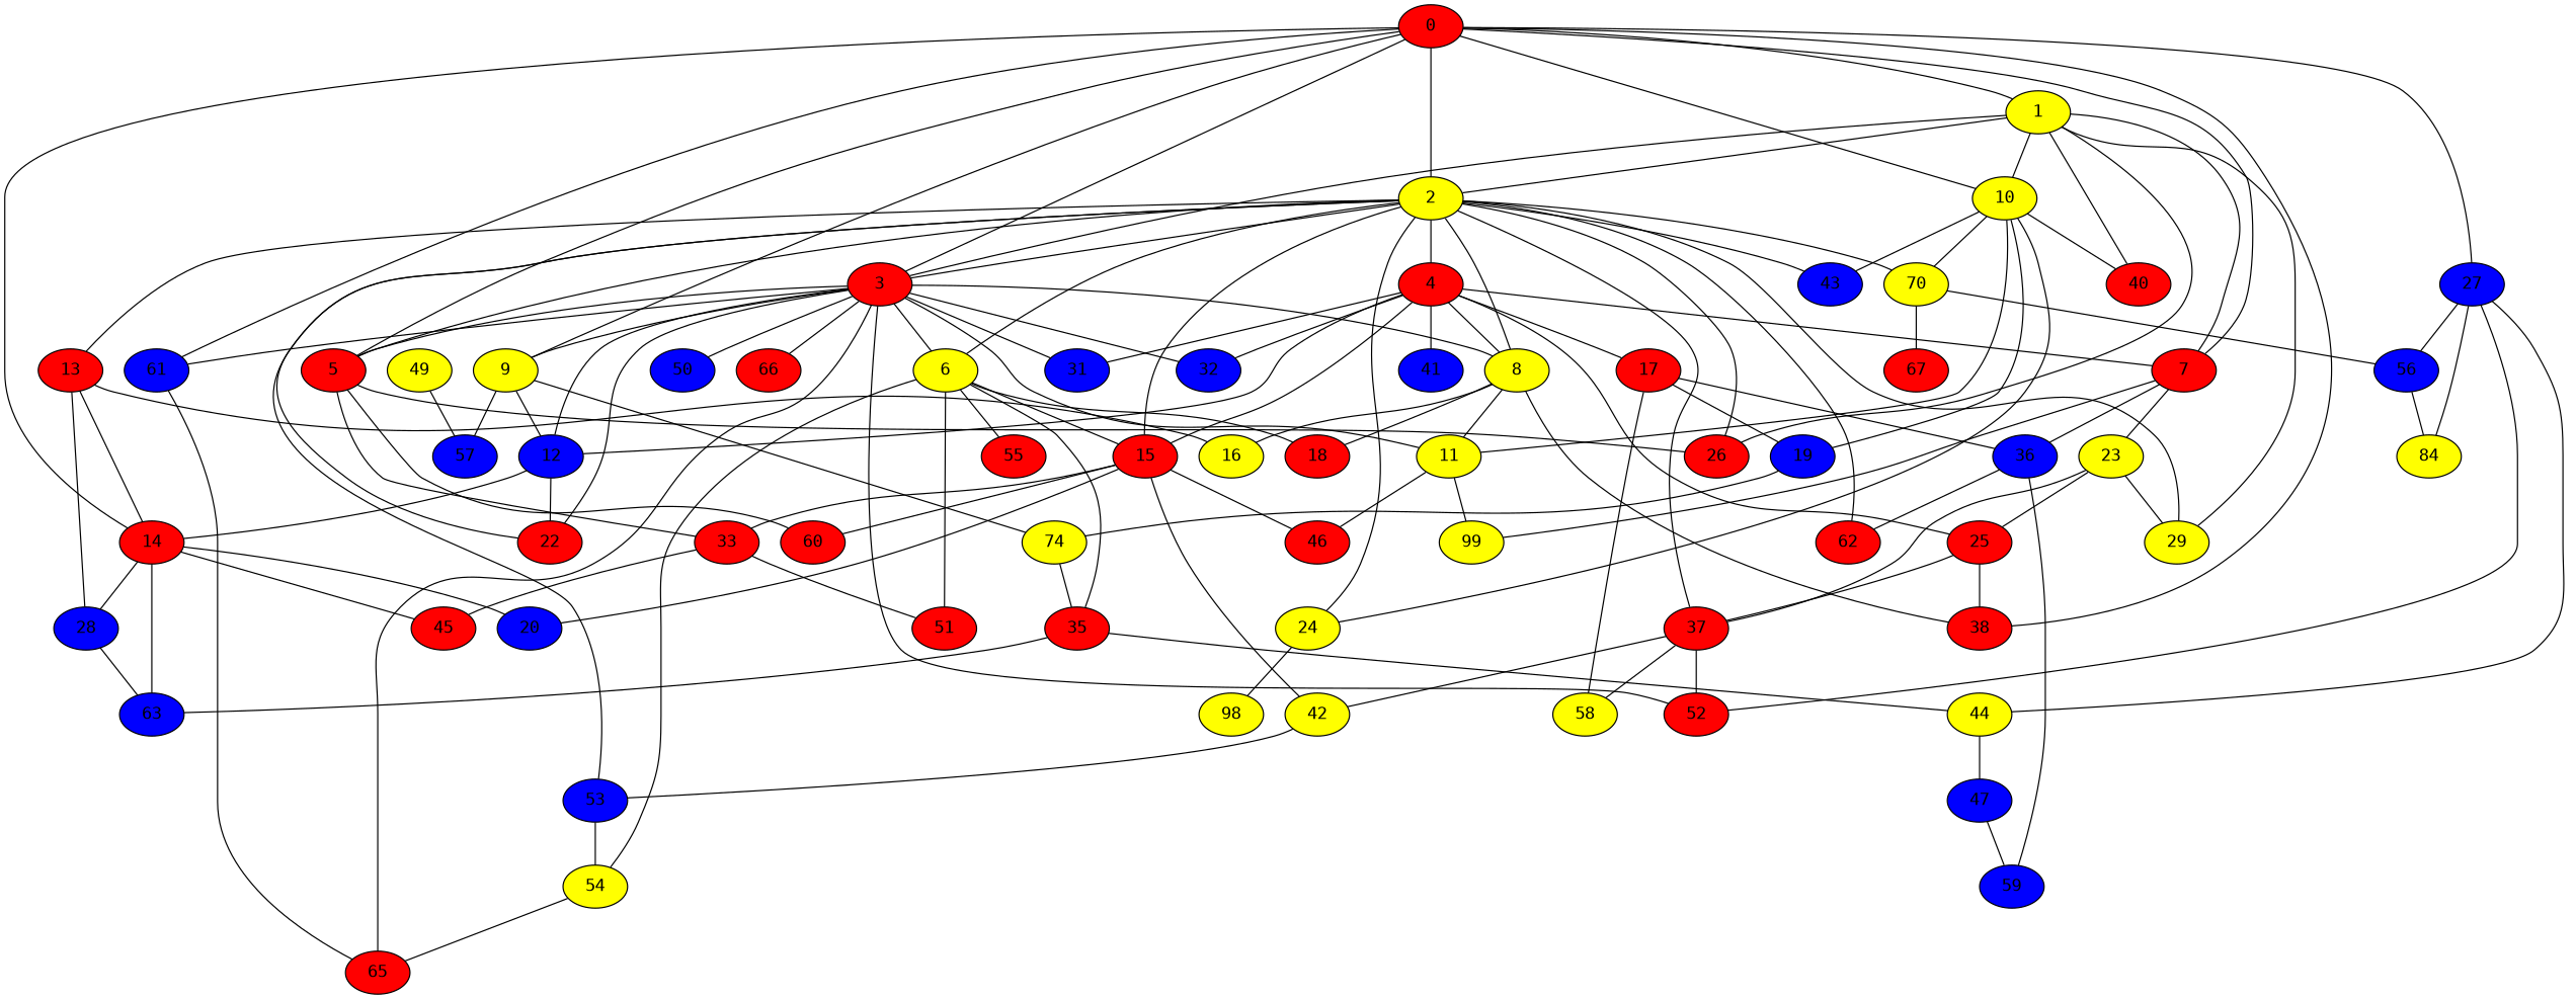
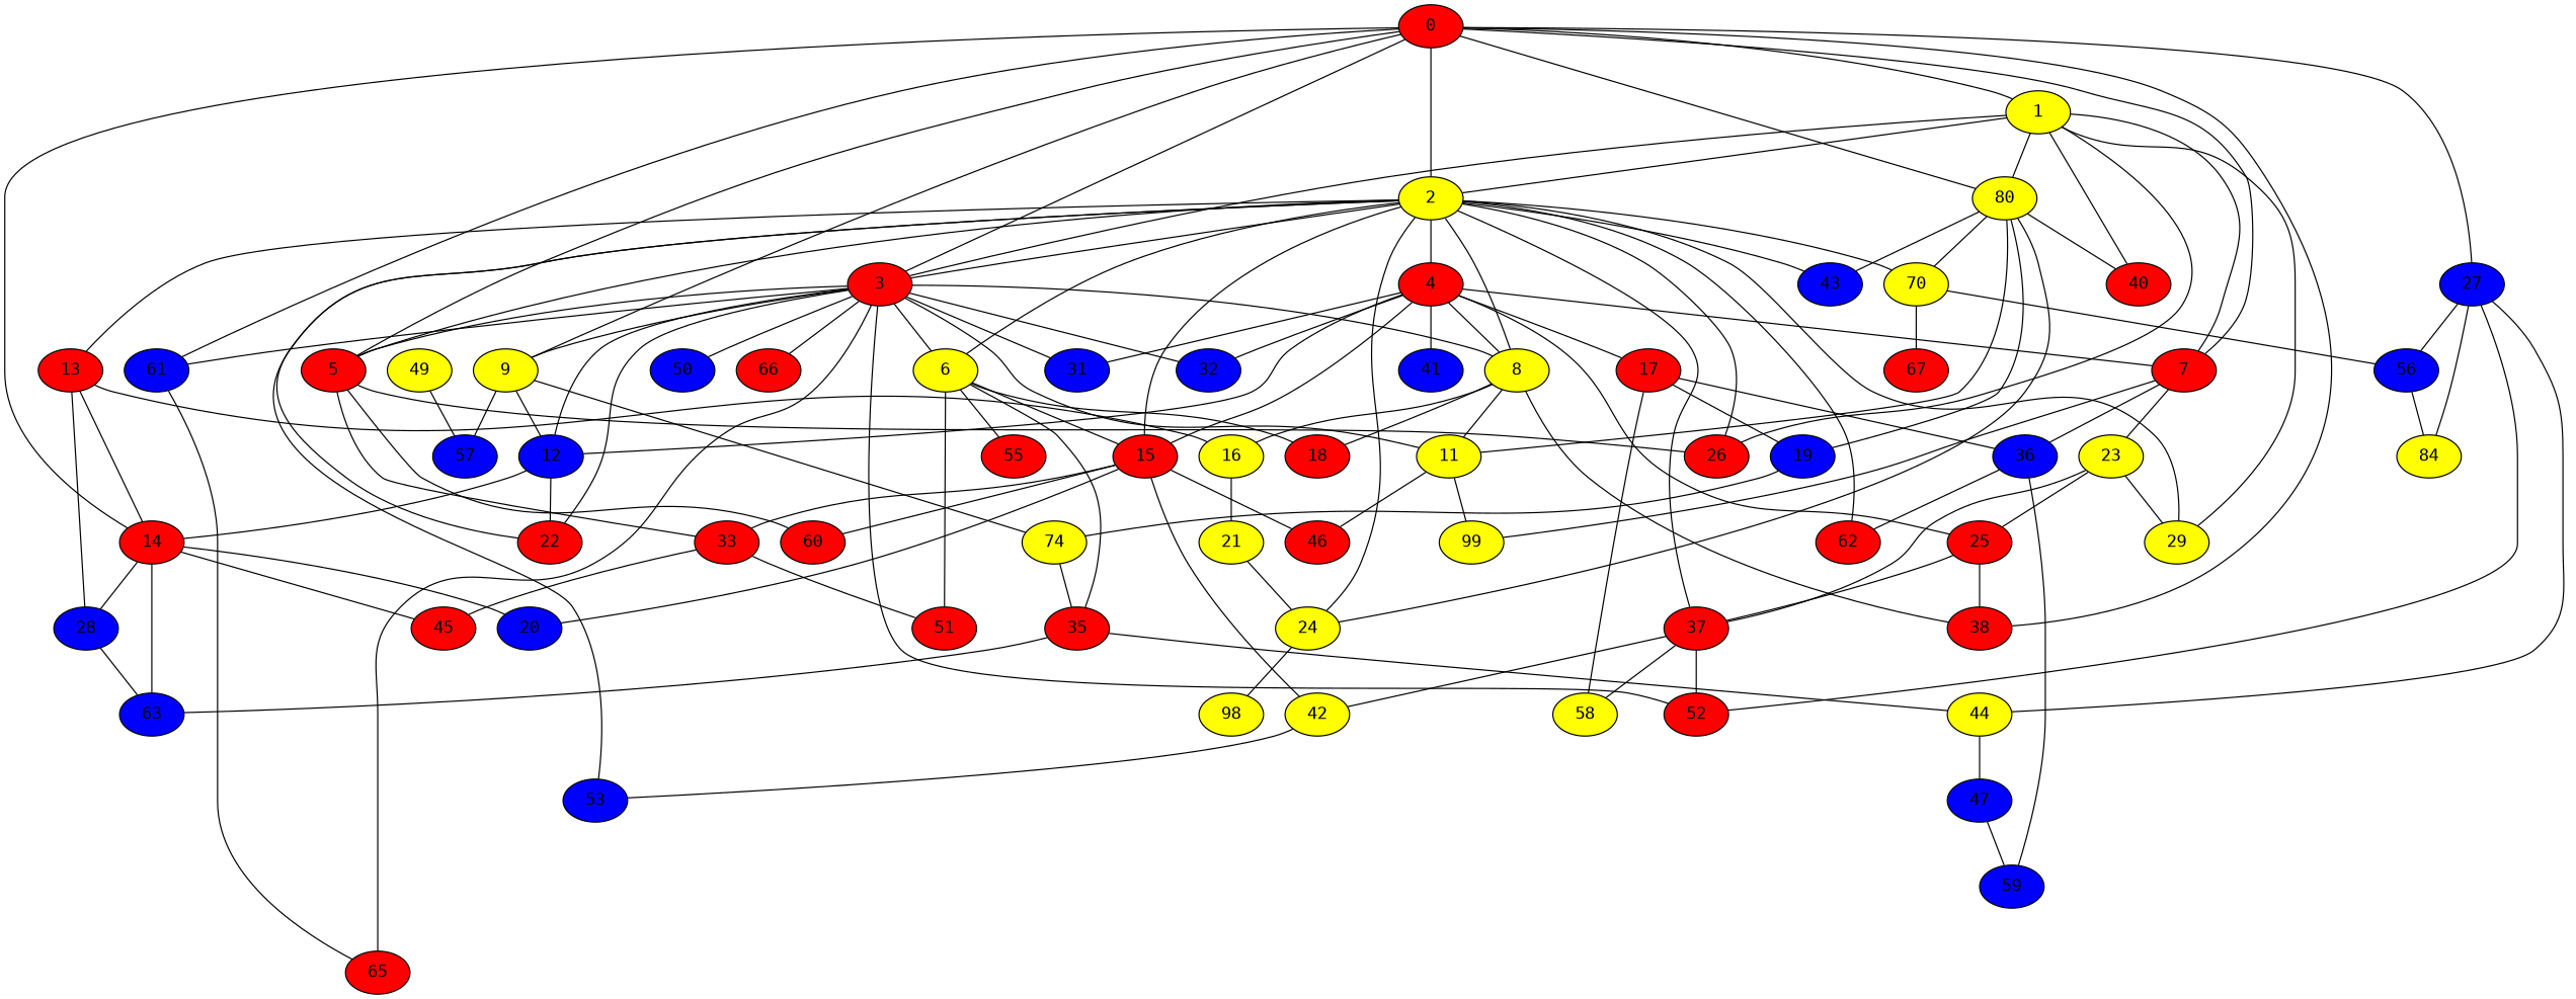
  graph {
    fontname="DejaVu Sans Mono"
    node [fillcolor=red fontname="DejaVu Sans Mono" style=filled]
    edge [fontname="DejaVu Sans Mono"]
    1 [fillcolor=yellow]
    0
    2 [fillcolor=yellow]
    3
    5
    7
    9 [fillcolor=yellow]
-   10 [fillcolor=yellow]
+   10 [fillcolor=yellow label=80]
    14
    27 [fillcolor=blue]
    38
    61 [fillcolor=blue]
    26
    29 [fillcolor=yellow]
    40
    4
    6 [fillcolor=yellow]
    8 [fillcolor=yellow]
    13
    15
    22
    24 [fillcolor=yellow]
    n23 [fillcolor=yellow label=70]
    37
    43 [fillcolor=blue]
    53 [fillcolor=blue]
    62
    11 [fillcolor=yellow]
    12 [fillcolor=blue]
    31 [fillcolor=blue]
    32 [fillcolor=blue]
    50 [fillcolor=blue]
    52
    65
    66
    33
    60
    23 [fillcolor=yellow]
    36 [fillcolor=blue]
    n40 [fillcolor=yellow label=99]
    n41 [fillcolor=yellow label=74]
    57 [fillcolor=blue]
    19 [fillcolor=blue]
    28 [fillcolor=blue]
    20 [fillcolor=blue]
    45
    63 [fillcolor=blue]
    44 [fillcolor=yellow]
    56 [fillcolor=blue]
    n50 [fillcolor=yellow label=84]
    17
    25
    41 [fillcolor=blue]
    18
    35
    51
-   54 [fillcolor=yellow]
    55
    16 [fillcolor=yellow]
    46
    42 [fillcolor=yellow]
    n62 [fillcolor=yellow label=98]
    67
    58 [fillcolor=yellow]
    59 [fillcolor=blue]
+   21 [fillcolor=yellow]
    47 [fillcolor=blue]
    49 [fillcolor=yellow]
    1 -- 2
    1 -- 3
    1 -- 7
    1 -- 10
    1 -- 26
    1 -- 29
    1 -- 40
    0 -- 1
    0 -- 2
    0 -- 3
    0 -- 5
    0 -- 7
    0 -- 9
    0 -- 10
    0 -- 14
    0 -- 27
    0 -- 38
    0 -- 61
    2 -- 3
    2 -- 5
    2 -- 26
    2 -- 29
    2 -- 4
    2 -- 6
    2 -- 8
    2 -- 13
    2 -- 15
    2 -- 22
    2 -- 24
    2 -- n23
    2 -- 37
    2 -- 43
    2 -- 53
    2 -- 62
    3 -- 5
    3 -- 9
    3 -- 61
    3 -- 6
    3 -- 8
    3 -- 22
    3 -- 11
    3 -- 12
    3 -- 31
    3 -- 32
    3 -- 50
    3 -- 52
    3 -- 65
    3 -- 66
    5 -- 26
    5 -- 33
    5 -- 60
    7 -- 23
    7 -- 36
    7 -- n40
    9 -- 12
    9 -- n41
    9 -- 57
    10 -- 40
    10 -- 24
    10 -- n23
    10 -- 43
    10 -- 11
    10 -- 19
    14 -- 28
    14 -- 20
    14 -- 45
    14 -- 63
    27 -- 52
    27 -- 44
    27 -- 56
    27 -- n50
    61 -- 65
    4 -- 7
    4 -- 8
    4 -- 15
    4 -- 12
    4 -- 31
    4 -- 32
    4 -- 17
    4 -- 25
    4 -- 41
    6 -- 15
    6 -- 18
    6 -- 35
    6 -- 51
-   6 -- 54
    6 -- 55
    8 -- 38
    8 -- 11
    8 -- 18
    8 -- 16
    13 -- 14
    13 -- 28
    13 -- 16
    15 -- 33
    15 -- 60
    15 -- 20
    15 -- 46
    15 -- 42
    24 -- n62
    n23 -- 56
    n23 -- 67
    37 -- 52
    37 -- 42
    37 -- 58
-   53 -- 54
    11 -- n40
    11 -- 46
    12 -- 14
    12 -- 22
    33 -- 45
    33 -- 51
    23 -- 29
    23 -- 37
    23 -- 25
    36 -- 62
    36 -- 59
    n41 -- 35
    19 -- n41
    28 -- 63
    44 -- 47
    56 -- n50
    17 -- 36
    17 -- 19
    17 -- 58
    25 -- 38
    25 -- 37
    35 -- 63
    35 -- 44
-   54 -- 65
+   16 -- 21
    42 -- 53
+   21 -- 24
    47 -- 59
    49 -- 57
  }
